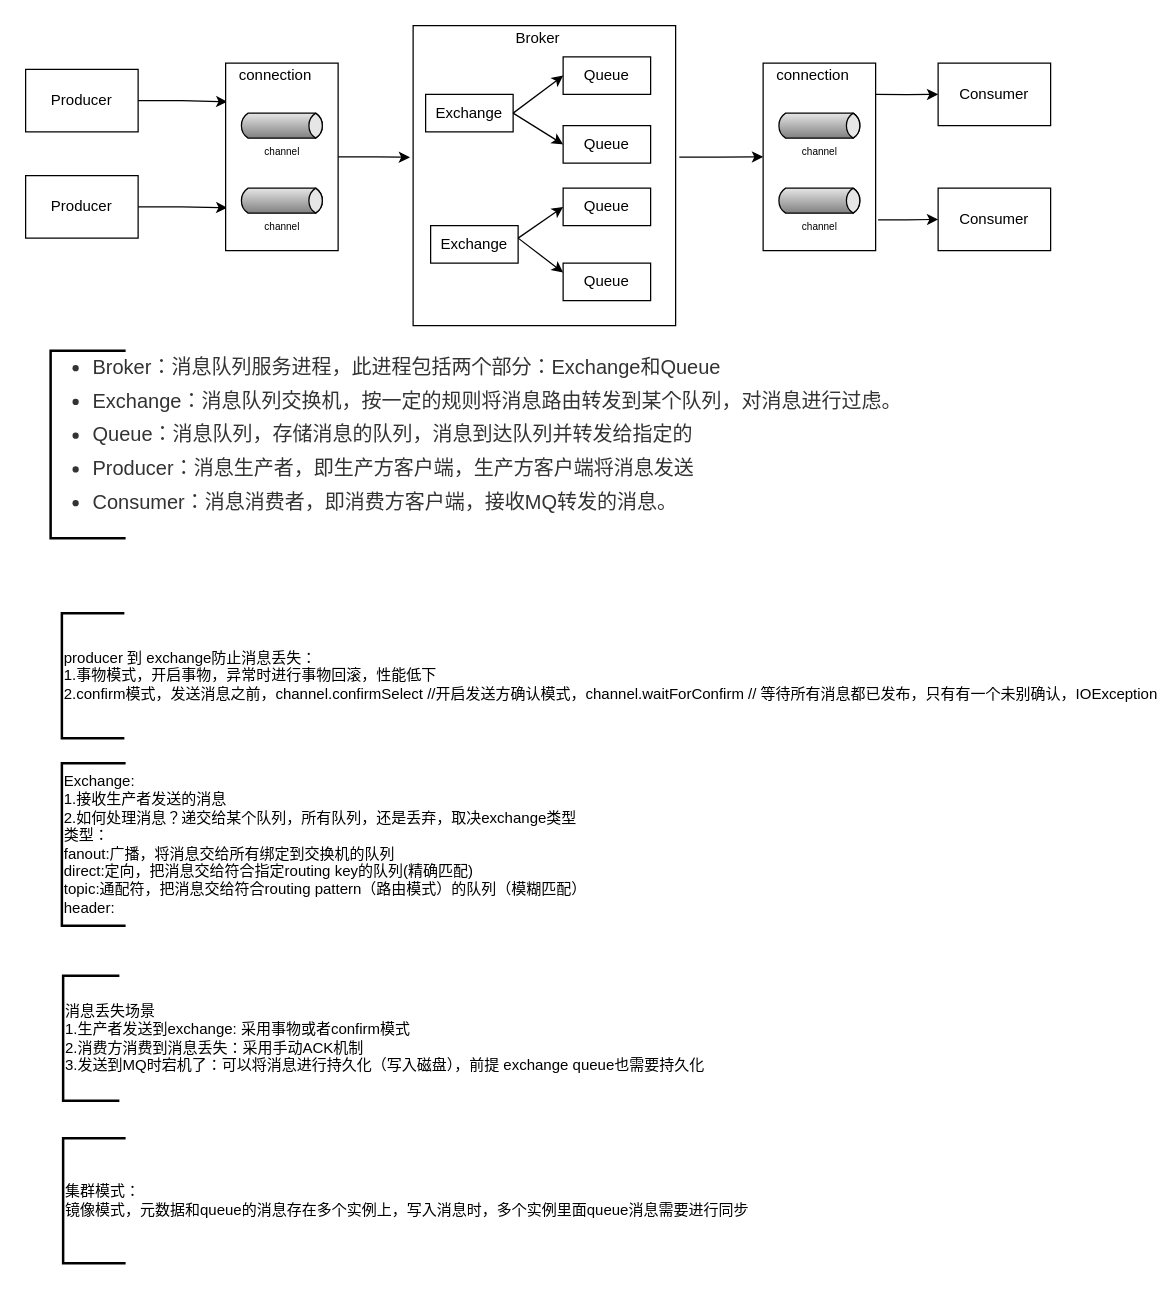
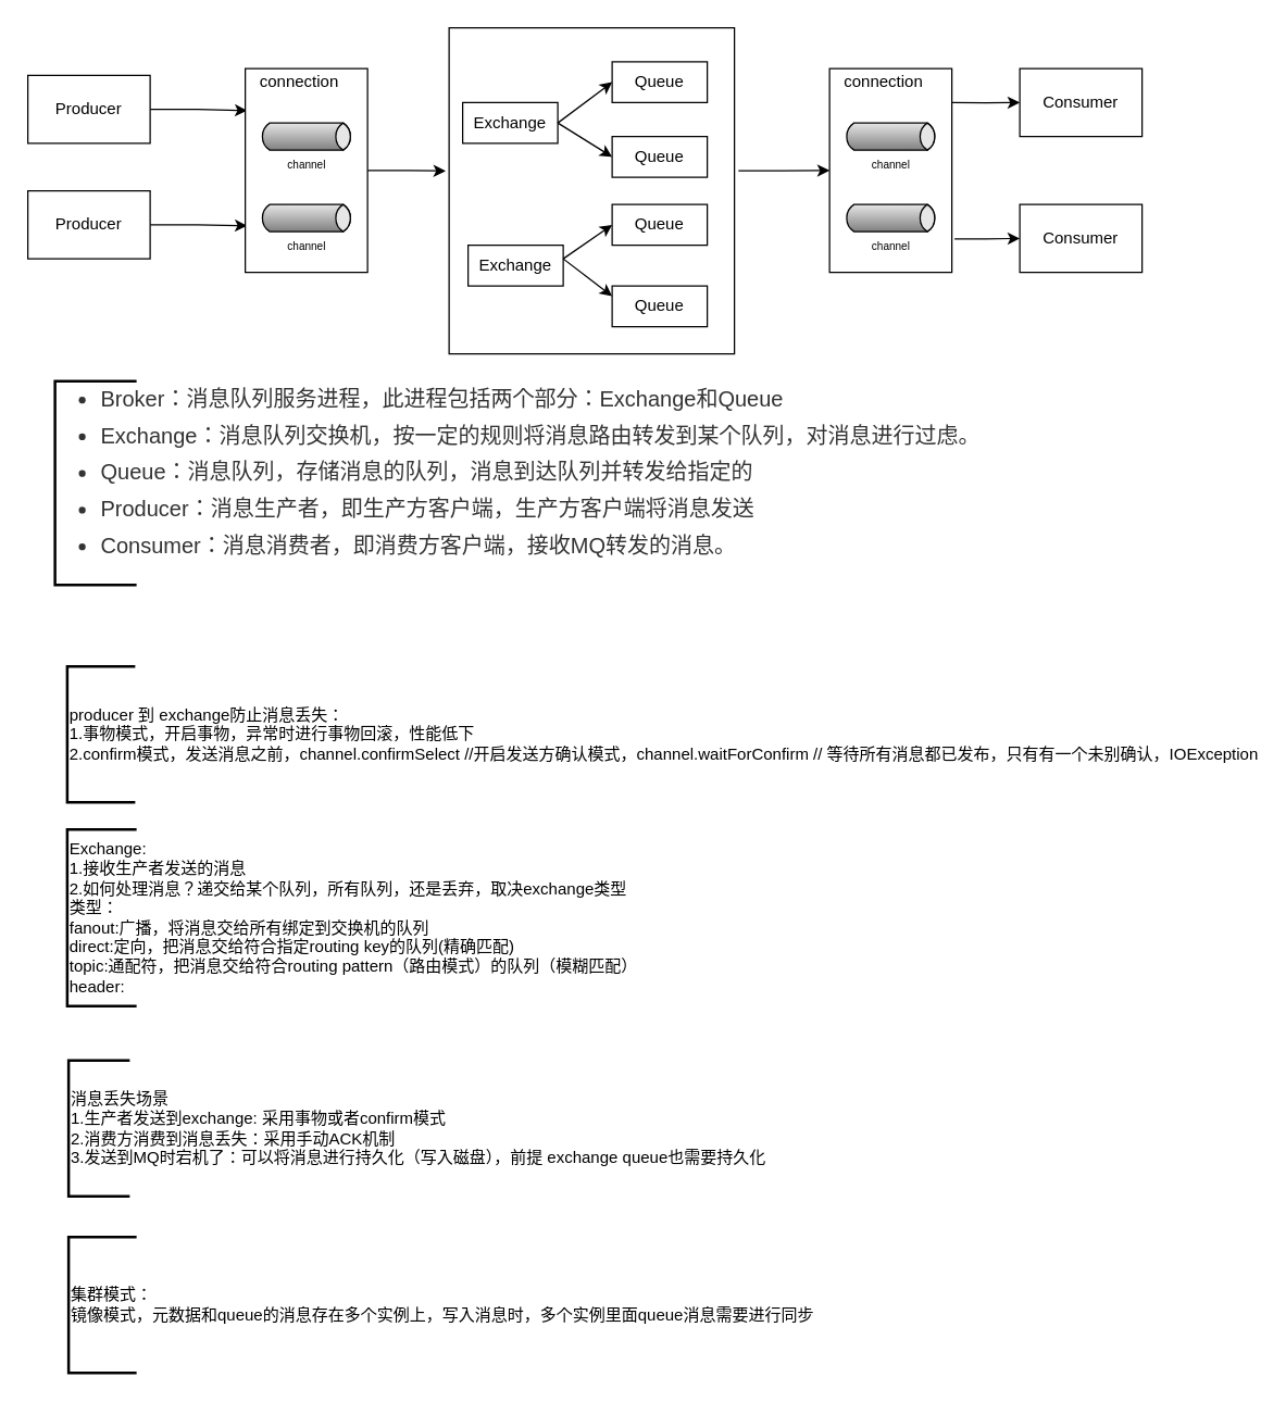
  <mxCell id="0" />
  <mxCell id="1" parent="0" />
  <mxCell id="2" value="集群模式：&lt;br&gt;镜像模式，元数据和queue的消息存在多个实例上，写入消息时，多个实例里面queue消息需要进行同步" style="strokeWidth=2;html=1;shape=mxgraph.flowchart.annotation_1;align=left;pointerEvents=1;" vertex="1" parent="1"><mxGeometry x="50" y="910" width="50" height="100" as="geometry" /></mxCell>
  <mxCell id="3" style="edgeStyle=orthogonalEdgeStyle;rounded=0;orthogonalLoop=1;jettySize=auto;html=1;entryX=0.015;entryY=0.206;entryDx=0;entryDy=0;entryPerimeter=0;" edge="1" parent="1" source="4" target="8"><mxGeometry relative="1" as="geometry" /></mxCell>
  <mxCell id="4" value="Producer" style="rounded=0;whiteSpace=wrap;html=1;" vertex="1" parent="1"><mxGeometry x="20" y="55" width="90" height="50" as="geometry" /></mxCell>
  <mxCell id="5" style="edgeStyle=orthogonalEdgeStyle;rounded=0;orthogonalLoop=1;jettySize=auto;html=1;entryX=0.015;entryY=0.771;entryDx=0;entryDy=0;entryPerimeter=0;" edge="1" parent="1" source="6" target="8"><mxGeometry relative="1" as="geometry" /></mxCell>
  <mxCell id="6" value="Producer" style="rounded=0;whiteSpace=wrap;html=1;" vertex="1" parent="1"><mxGeometry x="20" y="140" width="90" height="50" as="geometry" /></mxCell>
  <mxCell id="7" value="" style="edgeStyle=orthogonalEdgeStyle;rounded=0;orthogonalLoop=1;jettySize=auto;html=1;entryX=-0.012;entryY=0.439;entryDx=0;entryDy=0;entryPerimeter=0;" edge="1" parent="1" source="8" target="12"><mxGeometry relative="1" as="geometry"><mxPoint x="320" y="125" as="targetPoint" /></mxGeometry></mxCell>
  <mxCell id="8" value="" style="rounded=0;whiteSpace=wrap;html=1;" vertex="1" parent="1"><mxGeometry x="180" y="50" width="90" height="150" as="geometry" /></mxCell>
  <mxCell id="9" value="channel" style="strokeWidth=1;outlineConnect=0;dashed=0;align=center;html=1;fontSize=8;shape=mxgraph.eip.messageChannel;verticalLabelPosition=bottom;labelBackgroundColor=#ffffff;verticalAlign=top;" vertex="1" parent="1"><mxGeometry x="190" y="90" width="70" height="20" as="geometry" /></mxCell>
  <mxCell id="10" value="channel" style="strokeWidth=1;outlineConnect=0;dashed=0;align=center;html=1;fontSize=8;shape=mxgraph.eip.messageChannel;verticalLabelPosition=bottom;labelBackgroundColor=#ffffff;verticalAlign=top;" vertex="1" parent="1"><mxGeometry x="190" y="150" width="70" height="20" as="geometry" /></mxCell>
  <mxCell id="11" style="edgeStyle=orthogonalEdgeStyle;rounded=0;orthogonalLoop=1;jettySize=auto;html=1;exitX=1.014;exitY=0.438;exitDx=0;exitDy=0;exitPerimeter=0;" edge="1" parent="1" source="12" target="23"><mxGeometry relative="1" as="geometry" /></mxCell>
  <mxCell id="12" value="" style="rounded=0;whiteSpace=wrap;html=1;" vertex="1" parent="1"><mxGeometry x="330" y="20" width="210" height="240" as="geometry" /></mxCell>
- <mxCell id="13" value="Broker&lt;br&gt;" style="text;html=1;strokeColor=none;fillColor=none;align=center;verticalAlign=middle;whiteSpace=wrap;rounded=0;" vertex="1" parent="1"><mxGeometry x="410" y="20" width="40" height="20" as="geometry" /></mxCell>
  <mxCell id="14" value="Exchange" style="rounded=0;whiteSpace=wrap;html=1;" vertex="1" parent="1"><mxGeometry x="340" y="75" width="70" height="30" as="geometry" /></mxCell>
  <mxCell id="15" value="Exchange" style="rounded=0;whiteSpace=wrap;html=1;" vertex="1" parent="1"><mxGeometry x="344" y="180" width="70" height="30" as="geometry" /></mxCell>
  <mxCell id="16" value="Queue" style="rounded=0;whiteSpace=wrap;html=1;" vertex="1" parent="1"><mxGeometry x="450" y="45" width="70" height="30" as="geometry" /></mxCell>
  <mxCell id="17" value="Queue" style="rounded=0;whiteSpace=wrap;html=1;" vertex="1" parent="1"><mxGeometry x="450" y="100" width="70" height="30" as="geometry" /></mxCell>
  <mxCell id="18" value="Queue" style="rounded=0;whiteSpace=wrap;html=1;" vertex="1" parent="1"><mxGeometry x="450" y="150" width="70" height="30" as="geometry" /></mxCell>
  <mxCell id="19" value="Queue" style="rounded=0;whiteSpace=wrap;html=1;" vertex="1" parent="1"><mxGeometry x="450" y="210" width="70" height="30" as="geometry" /></mxCell>
  <mxCell id="20" value="connection" style="text;html=1;strokeColor=none;fillColor=none;align=center;verticalAlign=middle;whiteSpace=wrap;rounded=0;" vertex="1" parent="1"><mxGeometry x="200" y="50" width="40" height="20" as="geometry" /></mxCell>
  <mxCell id="21" style="edgeStyle=orthogonalEdgeStyle;rounded=0;orthogonalLoop=1;jettySize=auto;html=1;entryX=0;entryY=0.5;entryDx=0;entryDy=0;exitX=1;exitY=0.167;exitDx=0;exitDy=0;exitPerimeter=0;" edge="1" parent="1" source="23" target="27"><mxGeometry relative="1" as="geometry" /></mxCell>
  <mxCell id="22" style="edgeStyle=orthogonalEdgeStyle;rounded=0;orthogonalLoop=1;jettySize=auto;html=1;exitX=1.022;exitY=0.836;exitDx=0;exitDy=0;exitPerimeter=0;" edge="1" parent="1" source="23" target="28"><mxGeometry relative="1" as="geometry" /></mxCell>
  <mxCell id="23" value="" style="rounded=0;whiteSpace=wrap;html=1;" vertex="1" parent="1"><mxGeometry x="610" y="50" width="90" height="150" as="geometry" /></mxCell>
  <mxCell id="24" value="channel" style="strokeWidth=1;outlineConnect=0;dashed=0;align=center;html=1;fontSize=8;shape=mxgraph.eip.messageChannel;verticalLabelPosition=bottom;labelBackgroundColor=#ffffff;verticalAlign=top;" vertex="1" parent="1"><mxGeometry x="620" y="90" width="70" height="20" as="geometry" /></mxCell>
  <mxCell id="25" value="channel" style="strokeWidth=1;outlineConnect=0;dashed=0;align=center;html=1;fontSize=8;shape=mxgraph.eip.messageChannel;verticalLabelPosition=bottom;labelBackgroundColor=#ffffff;verticalAlign=top;" vertex="1" parent="1"><mxGeometry x="620" y="150" width="70" height="20" as="geometry" /></mxCell>
  <mxCell id="26" value="connection" style="text;html=1;strokeColor=none;fillColor=none;align=center;verticalAlign=middle;whiteSpace=wrap;rounded=0;" vertex="1" parent="1"><mxGeometry x="630" y="50" width="40" height="20" as="geometry" /></mxCell>
  <mxCell id="27" value="Consumer" style="rounded=0;whiteSpace=wrap;html=1;" vertex="1" parent="1"><mxGeometry x="750" y="50" width="90" height="50" as="geometry" /></mxCell>
  <mxCell id="28" value="Consumer" style="rounded=0;whiteSpace=wrap;html=1;" vertex="1" parent="1"><mxGeometry x="750" y="150" width="90" height="50" as="geometry" /></mxCell>
  <mxCell id="29" value="" style="endArrow=classic;html=1;exitX=1;exitY=0.5;exitDx=0;exitDy=0;entryX=0;entryY=0.5;entryDx=0;entryDy=0;" edge="1" parent="1" source="14" target="16"><mxGeometry width="50" height="50" relative="1" as="geometry"><mxPoint x="420" y="110" as="sourcePoint" /><mxPoint x="470" y="60" as="targetPoint" /></mxGeometry></mxCell>
  <mxCell id="30" value="" style="endArrow=classic;html=1;exitX=1;exitY=0.5;exitDx=0;exitDy=0;entryX=0;entryY=0.5;entryDx=0;entryDy=0;" edge="1" parent="1" source="14" target="17"><mxGeometry width="50" height="50" relative="1" as="geometry"><mxPoint x="420" y="100" as="sourcePoint" /><mxPoint x="460" y="70" as="targetPoint" /></mxGeometry></mxCell>
  <mxCell id="31" value="" style="endArrow=classic;html=1;exitX=1;exitY=0.5;exitDx=0;exitDy=0;entryX=0;entryY=0.5;entryDx=0;entryDy=0;" edge="1" parent="1" target="18"><mxGeometry width="50" height="50" relative="1" as="geometry"><mxPoint x="414" y="190" as="sourcePoint" /><mxPoint x="447" y="162" as="targetPoint" /></mxGeometry></mxCell>
  <mxCell id="32" value="" style="endArrow=classic;html=1;exitX=1;exitY=0.5;exitDx=0;exitDy=0;entryX=0;entryY=0.25;entryDx=0;entryDy=0;" edge="1" parent="1" target="19"><mxGeometry width="50" height="50" relative="1" as="geometry"><mxPoint x="414" y="190" as="sourcePoint" /><mxPoint x="454" y="215" as="targetPoint" /></mxGeometry></mxCell>
  <mxCell id="33" value="&lt;ul style=&quot;box-sizing: border-box ; outline: 0px ; margin: 0px 0px 24px ; padding: 0px ; list-style: none ; font-size: 16px ; overflow-wrap: break-word ; color: rgb(51 , 51 , 51) ; font-family: , &amp;#34;sf ui text&amp;#34; , &amp;#34;arial&amp;#34; , &amp;#34;pingfang sc&amp;#34; , &amp;#34;hiragino sans gb&amp;#34; , &amp;#34;microsoft yahei&amp;#34; , &amp;#34;wenquanyi micro hei&amp;#34; , sans-serif , &amp;#34;simhei&amp;#34; , &amp;#34;simsun&amp;#34; ; background-color: rgb(255 , 255 , 255)&quot;&gt;&lt;li style=&quot;box-sizing: border-box ; outline: 0px ; margin: 8px 0px 0px 32px ; padding: 0px ; list-style: disc ; overflow-wrap: break-word&quot;&gt;&lt;span style=&quot;box-sizing: border-box ; outline: 0px ; margin: 0px ; padding: 0px ; overflow-wrap: break-word&quot;&gt;Broker&lt;/span&gt;&lt;span style=&quot;box-sizing: border-box ; outline: 0px ; margin: 0px ; padding: 0px ; overflow-wrap: break-word&quot;&gt;：消息队列服务进程，此进程包括两个部分：&lt;/span&gt;&lt;span style=&quot;box-sizing: border-box ; outline: 0px ; margin: 0px ; padding: 0px ; overflow-wrap: break-word&quot;&gt;Exchange&lt;/span&gt;&lt;span style=&quot;box-sizing: border-box ; outline: 0px ; margin: 0px ; padding: 0px ; overflow-wrap: break-word&quot;&gt;和&lt;/span&gt;&lt;span style=&quot;box-sizing: border-box ; outline: 0px ; margin: 0px ; padding: 0px ; overflow-wrap: break-word&quot;&gt;Queue&lt;/span&gt;&lt;/li&gt;&lt;li style=&quot;box-sizing: border-box ; outline: 0px ; margin: 8px 0px 0px 32px ; padding: 0px ; list-style: disc ; overflow-wrap: break-word&quot;&gt;&lt;span style=&quot;box-sizing: border-box ; outline: 0px ; margin: 0px ; padding: 0px ; overflow-wrap: break-word&quot;&gt;Exchange&lt;/span&gt;&lt;span style=&quot;box-sizing: border-box ; outline: 0px ; margin: 0px ; padding: 0px ; overflow-wrap: break-word&quot;&gt;：消息队列交换机，按一定的规则将消息路由转发到某个队列，对消息进行过虑。&lt;/span&gt;&lt;/li&gt;&lt;li style=&quot;box-sizing: border-box ; outline: 0px ; margin: 8px 0px 0px 32px ; padding: 0px ; list-style: disc ; overflow-wrap: break-word&quot;&gt;&lt;span style=&quot;box-sizing: border-box ; outline: 0px ; margin: 0px ; padding: 0px ; overflow-wrap: break-word&quot;&gt;Queue&lt;/span&gt;&lt;span style=&quot;box-sizing: border-box ; outline: 0px ; margin: 0px ; padding: 0px ; overflow-wrap: break-word&quot;&gt;：消息队列，存储消息的队列，消息到达队列并转发给指定的&lt;/span&gt;&lt;/li&gt;&lt;li style=&quot;box-sizing: border-box ; outline: 0px ; margin: 8px 0px 0px 32px ; padding: 0px ; list-style: disc ; overflow-wrap: break-word&quot;&gt;&lt;span style=&quot;box-sizing: border-box ; outline: 0px ; margin: 0px ; padding: 0px ; overflow-wrap: break-word&quot;&gt;Producer&lt;/span&gt;&lt;span style=&quot;box-sizing: border-box ; outline: 0px ; margin: 0px ; padding: 0px ; overflow-wrap: break-word&quot;&gt;：消息生产者，即生产方客户端，生产方客户端将消息发送&lt;/span&gt;&lt;/li&gt;&lt;li style=&quot;box-sizing: border-box ; outline: 0px ; margin: 8px 0px 0px 32px ; padding: 0px ; list-style: disc ; overflow-wrap: break-word&quot;&gt;&lt;span style=&quot;box-sizing: border-box ; outline: 0px ; margin: 0px ; padding: 0px ; overflow-wrap: break-word&quot;&gt;Consumer&lt;/span&gt;&lt;span style=&quot;box-sizing: border-box ; outline: 0px ; margin: 0px ; padding: 0px ; overflow-wrap: break-word&quot;&gt;：消息消费者，即消费方客户端，接收&lt;/span&gt;&lt;span style=&quot;box-sizing: border-box ; outline: 0px ; margin: 0px ; padding: 0px ; overflow-wrap: break-word&quot;&gt;MQ&lt;/span&gt;&lt;span style=&quot;box-sizing: border-box ; outline: 0px ; margin: 0px ; padding: 0px ; overflow-wrap: break-word&quot;&gt;转发的消息。&lt;/span&gt;&lt;/li&gt;&lt;/ul&gt;" style="strokeWidth=2;html=1;shape=mxgraph.flowchart.annotation_1;align=left;pointerEvents=1;" vertex="1" parent="1"><mxGeometry x="40" y="280" width="60" height="150" as="geometry" /></mxCell>
  <mxCell id="34" value="producer 到 exchange防止消息丢失：&lt;br&gt;1.事物模式，开启事物，异常时进行事物回滚，性能低下&lt;br&gt;2.confirm模式，发送消息之前，channel.confirmSelect //开启发送方确认模式，channel.waitForConfirm // 等待所有消息都已发布，只有有一个未别确认，IOException" style="strokeWidth=2;html=1;shape=mxgraph.flowchart.annotation_1;align=left;pointerEvents=1;" vertex="1" parent="1"><mxGeometry x="49" y="490" width="50" height="100" as="geometry" /></mxCell>
  <mxCell id="35" value="Exchange:&lt;br&gt;1.接收生产者发送的消息&lt;br&gt;2.如何处理消息？递交给某个队列，所有队列，还是丢弃，取决exchange类型&lt;br&gt;类型：&lt;br&gt;fanout:广播，将消息交给所有绑定到交换机的队列&lt;br&gt;direct:定向，把消息交给符合指定routing key的队列(精确匹配)&lt;br&gt;topic:通配符，把消息交给符合routing pattern（路由模式）的队列（模糊匹配）&lt;br&gt;header:" style="strokeWidth=2;html=1;shape=mxgraph.flowchart.annotation_1;align=left;pointerEvents=1;" vertex="1" parent="1"><mxGeometry x="49" y="610" width="51" height="130" as="geometry" /></mxCell>
  <mxCell id="36" value="消息丢失场景&lt;br&gt;1.生产者发送到exchange: 采用事物或者confirm模式&lt;br&gt;2.消费方消费到消息丢失：采用手动ACK机制&lt;br&gt;3.发送到MQ时宕机了：可以将消息进行持久化（写入磁盘），前提 exchange queue也需要持久化" style="strokeWidth=2;html=1;shape=mxgraph.flowchart.annotation_1;align=left;pointerEvents=1;" vertex="1" parent="1"><mxGeometry x="50" y="780" width="45" height="100" as="geometry" /></mxCell>
